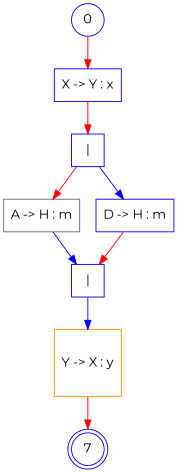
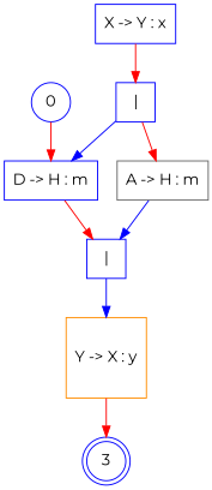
  digraph {
    fontname=Montserrat
    node [color=blue fontname=Montserrat shape=rect]
    edge [color=red fontname=Montserrat]
    0 [shape=circle]
    n2 [label="X -> Y : x"]
    n3 [label="|" shape=square]
    n4 [color=gray40 label="A -> H : m"]
    n5 [label="D -> H : m"]
    n6 [label="|" shape=square]
    n7 [color=darkorange label="Y -> X : y" shape=square]
-   7 [shape=doublecircle]
-   0 -> n2
+   7 [shape=doublecircle label=3]
+   0 -> n5
    n2 -> n3
    n3 -> n4
    n3 -> n5 [color=blue]
    n4 -> n6 [color=blue]
    n5 -> n6
    n6 -> n7 [color=blue]
    n7 -> 7
  }
